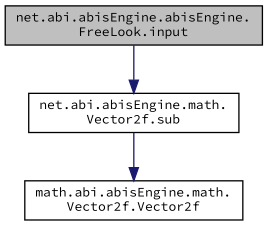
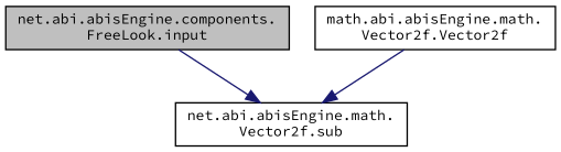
  digraph {
    fontname="Source Code Pro"
    rankdir=TB
    node [color=black fillcolor=white fontname="Source Code Pro" fontsize=10 shape=record style=filled]
    edge [color=midnightblue fontname="Source Code Pro" fontsize=10 labelfontname=Helvetica labelfontsize=10 style=solid]
-   n1 [fillcolor=grey75 fontcolor=black height=0.2 label="net.abi.abisEngine.abisEngine.\lFreeLook.input" width=0.4]
+   n1 [fillcolor=grey75 fontcolor=black height=0.2 label="net.abi.abisEngine.components.\lFreeLook.input" width=0.4]
    n2 [height=0.2 label="net.abi.abisEngine.math.\lVector2f.sub" width=0.4]
    n3 [height=0.2 label="math.abi.abisEngine.math.\lVector2f.Vector2f" width=0.4]
    n1 -> n2
-   n2 -> n3
+   n3 -> n2
  }
